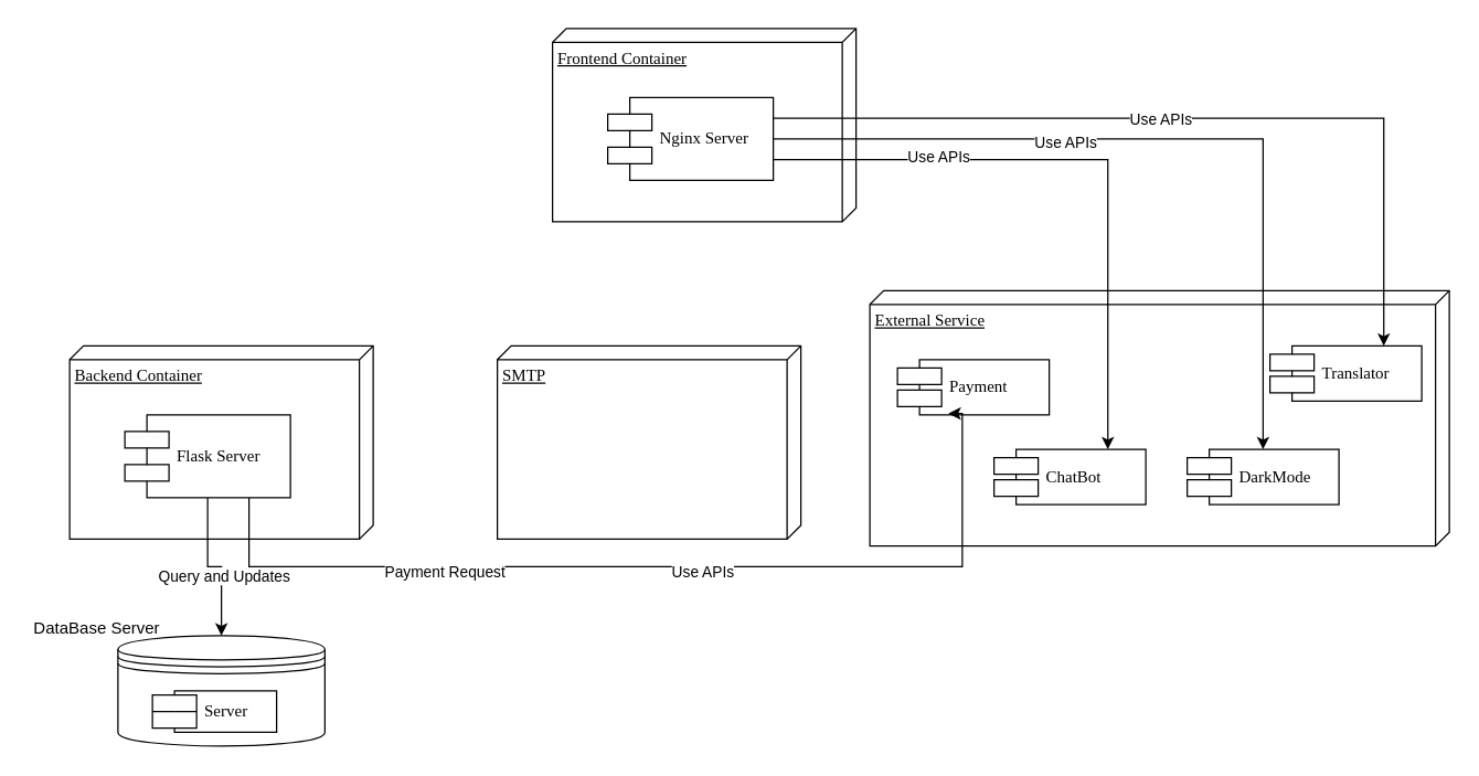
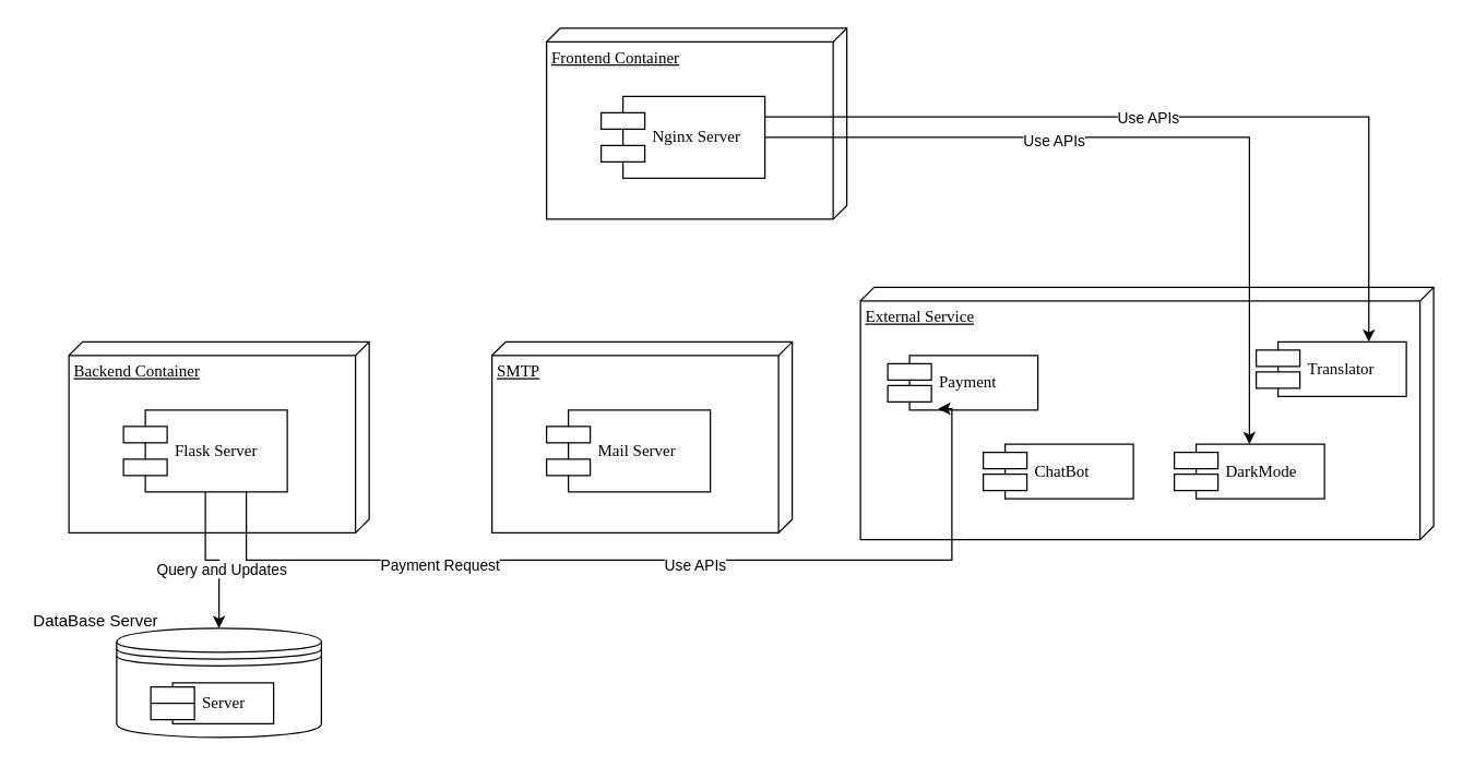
  <mxCell id="0" />
  <mxCell id="1" parent="0" />
  <mxCell id="2" value="Frontend Container" style="verticalAlign=top;align=left;spacingTop=8;spacingLeft=2;spacingRight=12;shape=cube;size=10;direction=south;fontStyle=4;html=1;rounded=0;shadow=0;comic=0;labelBackgroundColor=none;strokeWidth=1;fontFamily=Verdana;fontSize=12" parent="1" vertex="1"><mxGeometry x="400" y="20" width="220" height="140" as="geometry" /></mxCell>
  <mxCell id="3" value="Backend Container" style="verticalAlign=top;align=left;spacingTop=8;spacingLeft=2;spacingRight=12;shape=cube;size=10;direction=south;fontStyle=4;html=1;rounded=0;shadow=0;comic=0;labelBackgroundColor=none;strokeWidth=1;fontFamily=Verdana;fontSize=12" parent="1" vertex="1"><mxGeometry x="50" y="250" width="220" height="140" as="geometry" /></mxCell>
  <mxCell id="4" value="External Service" style="verticalAlign=top;align=left;spacingTop=8;spacingLeft=2;spacingRight=12;shape=cube;size=10;direction=south;fontStyle=4;html=1;rounded=0;shadow=0;comic=0;labelBackgroundColor=none;strokeWidth=1;fontFamily=Verdana;fontSize=12" parent="1" vertex="1"><mxGeometry x="630" y="210" width="420" height="185" as="geometry" /></mxCell>
  <mxCell id="5" value="Payment" style="shape=component;align=left;spacingLeft=36;rounded=0;shadow=0;comic=0;labelBackgroundColor=none;strokeWidth=1;fontFamily=Verdana;fontSize=12;html=1;" parent="1" vertex="1"><mxGeometry x="650" y="260" width="110" height="40" as="geometry" /></mxCell>
  <mxCell id="6" value="SMTP" style="verticalAlign=top;align=left;spacingTop=8;spacingLeft=2;spacingRight=12;shape=cube;size=10;direction=south;fontStyle=4;html=1;rounded=0;shadow=0;comic=0;labelBackgroundColor=none;strokeWidth=1;fontFamily=Verdana;fontSize=12" vertex="1" parent="1"><mxGeometry x="360" y="250" width="220" height="140" as="geometry" /></mxCell>
  <mxCell id="7" style="edgeStyle=orthogonalEdgeStyle;rounded=0;orthogonalLoop=1;jettySize=auto;html=1;exitX=0.5;exitY=1;exitDx=0;exitDy=0;entryX=0.5;entryY=0;entryDx=0;entryDy=0;" edge="1" parent="1" source="9" target="21"><mxGeometry relative="1" as="geometry" /></mxCell>
  <mxCell id="8" value="Query and Updates" style="edgeLabel;html=1;align=center;verticalAlign=middle;resizable=0;points=[];" vertex="1" connectable="0" parent="7"><mxGeometry x="0.2" y="1" relative="1" as="geometry"><mxPoint as="offset" /></mxGeometry></mxCell>
  <mxCell id="9" value="Flask Server" style="shape=component;align=left;spacingLeft=36;rounded=0;shadow=0;comic=0;labelBackgroundColor=none;strokeWidth=1;fontFamily=Verdana;fontSize=12;html=1;" vertex="1" parent="1"><mxGeometry x="90" y="300" width="120" height="60" as="geometry" /></mxCell>
  <mxCell id="10" style="edgeStyle=orthogonalEdgeStyle;rounded=0;orthogonalLoop=1;jettySize=auto;html=1;exitX=1;exitY=0.25;exitDx=0;exitDy=0;entryX=0.75;entryY=0;entryDx=0;entryDy=0;" edge="1" parent="1" source="16" target="19"><mxGeometry relative="1" as="geometry" /></mxCell>
  <mxCell id="11" value="Use APIs" style="edgeLabel;html=1;align=center;verticalAlign=middle;resizable=0;points=[];" vertex="1" connectable="0" parent="10"><mxGeometry x="-0.078" relative="1" as="geometry"><mxPoint as="offset" /></mxGeometry></mxCell>
  <mxCell id="12" style="edgeStyle=orthogonalEdgeStyle;rounded=0;orthogonalLoop=1;jettySize=auto;html=1;exitX=1;exitY=0.5;exitDx=0;exitDy=0;entryX=0.5;entryY=0;entryDx=0;entryDy=0;" edge="1" parent="1" source="16" target="20"><mxGeometry relative="1" as="geometry" /></mxCell>
  <mxCell id="13" value="Use APIs" style="edgeLabel;html=1;align=center;verticalAlign=middle;resizable=0;points=[];" vertex="1" connectable="0" parent="12"><mxGeometry x="-0.272" y="-2" relative="1" as="geometry"><mxPoint as="offset" /></mxGeometry></mxCell>
- <mxCell id="14" style="edgeStyle=orthogonalEdgeStyle;rounded=0;orthogonalLoop=1;jettySize=auto;html=1;exitX=1;exitY=0.75;exitDx=0;exitDy=0;entryX=0.75;entryY=0;entryDx=0;entryDy=0;" edge="1" parent="1" source="16" target="18"><mxGeometry relative="1" as="geometry" /></mxCell>
- <mxCell id="15" value="Use APIs" style="edgeLabel;html=1;align=center;verticalAlign=middle;resizable=0;points=[];" vertex="1" connectable="0" parent="14"><mxGeometry x="-0.474" y="3" relative="1" as="geometry"><mxPoint as="offset" /></mxGeometry></mxCell>
  <mxCell id="16" value="Nginx Server" style="shape=component;align=left;spacingLeft=36;rounded=0;shadow=0;comic=0;labelBackgroundColor=none;strokeWidth=1;fontFamily=Verdana;fontSize=12;html=1;" vertex="1" parent="1"><mxGeometry x="440" y="70" width="120" height="60" as="geometry" /></mxCell>
+ <mxCell id="17" value="Mail Server" style="shape=component;align=left;spacingLeft=36;rounded=0;shadow=0;comic=0;labelBackgroundColor=none;strokeWidth=1;fontFamily=Verdana;fontSize=12;html=1;" vertex="1" parent="1"><mxGeometry x="400" y="300" width="120" height="60" as="geometry" /></mxCell>
  <mxCell id="18" value="ChatBot" style="shape=component;align=left;spacingLeft=36;rounded=0;shadow=0;comic=0;labelBackgroundColor=none;strokeWidth=1;fontFamily=Verdana;fontSize=12;html=1;" vertex="1" parent="1"><mxGeometry x="720" y="325" width="110" height="40" as="geometry" /></mxCell>
  <mxCell id="19" value="Translator&lt;span style=&quot;caret-color: rgba(0, 0, 0, 0); color: rgba(0, 0, 0, 0); font-family: monospace; font-size: 0px;&quot;&gt;%3CmxGraphModel%3E%3Croot%3E%3CmxCell%20id%3D%220%22%2F%3E%3CmxCell%20id%3D%221%22%20parent%3D%220%22%2F%3E%3CmxCell%20id%3D%222%22%20value%3D%22ChatBot%22%20style%3D%22shape%3Dcomponent%3Balign%3Dleft%3BspacingLeft%3D36%3Brounded%3D0%3Bshadow%3D0%3Bcomic%3D0%3BlabelBackgroundColor%3Dnone%3BstrokeWidth%3D1%3BfontFamily%3DVerdana%3BfontSize%3D12%3Bhtml%3D1%3B%22%20vertex%3D%221%22%20parent%3D%221%22%3E%3CmxGeometry%20x%3D%22740%22%20y%3D%22385%22%20width%3D%22110%22%20height%3D%2240%22%20as%3D%22geometry%22%2F%3E%3C%2FmxCell%3E%3C%2Froot%3E%3C%2FmxGraphModel%3E&lt;/span&gt;" style="shape=component;align=left;spacingLeft=36;rounded=0;shadow=0;comic=0;labelBackgroundColor=none;strokeWidth=1;fontFamily=Verdana;fontSize=12;html=1;" vertex="1" parent="1"><mxGeometry x="920" y="250" width="110" height="40" as="geometry" /></mxCell>
  <mxCell id="20" value="DarkMode" style="shape=component;align=left;spacingLeft=36;rounded=0;shadow=0;comic=0;labelBackgroundColor=none;strokeWidth=1;fontFamily=Verdana;fontSize=12;html=1;" vertex="1" parent="1"><mxGeometry x="860" y="325" width="110" height="40" as="geometry" /></mxCell>
  <mxCell id="21" value="" style="shape=datastore;whiteSpace=wrap;html=1;" vertex="1" parent="1"><mxGeometry x="85" y="460" width="150" height="80" as="geometry" /></mxCell>
  <mxCell id="22" value="Server" style="shape=component;align=left;spacingLeft=36;rounded=0;shadow=0;comic=0;labelBackgroundColor=none;strokeWidth=1;fontFamily=Verdana;fontSize=12;html=1;" vertex="1" parent="1"><mxGeometry x="110" y="500" width="90" height="30" as="geometry" /></mxCell>
  <mxCell id="23" value="DataBase Server" style="text;html=1;align=center;verticalAlign=middle;whiteSpace=wrap;rounded=0;" vertex="1" parent="1"><mxGeometry x="20" y="440" width="100" height="30" as="geometry" /></mxCell>
  <mxCell id="24" style="edgeStyle=orthogonalEdgeStyle;rounded=0;orthogonalLoop=1;jettySize=auto;html=1;exitX=0.75;exitY=1;exitDx=0;exitDy=0;entryX=0.336;entryY=0.975;entryDx=0;entryDy=0;entryPerimeter=0;" edge="1" parent="1" source="9" target="5"><mxGeometry relative="1" as="geometry"><Array as="points"><mxPoint x="180" y="410" /><mxPoint x="697" y="410" /></Array></mxGeometry></mxCell>
  <mxCell id="25" value="Payment Request" style="edgeLabel;html=1;align=center;verticalAlign=middle;resizable=0;points=[];" vertex="1" connectable="0" parent="24"><mxGeometry x="-0.444" y="-3" relative="1" as="geometry"><mxPoint as="offset" /></mxGeometry></mxCell>
  <mxCell id="26" value="Use APIs" style="edgeLabel;html=1;align=center;verticalAlign=middle;resizable=0;points=[];" vertex="1" connectable="0" parent="24"><mxGeometry x="0.1" y="-3" relative="1" as="geometry"><mxPoint as="offset" /></mxGeometry></mxCell>
